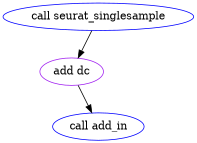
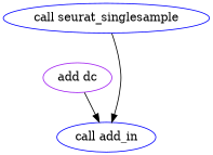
  digraph {
    compound=true
    node [color=blue]
    n1 [color=purple label="add dc"]
    n2 [label="call add_in"]
    n3 [label="call seurat_singlesample"]
    n1 -> n2
-   n3 -> n1
+   n3 -> n2
  }
